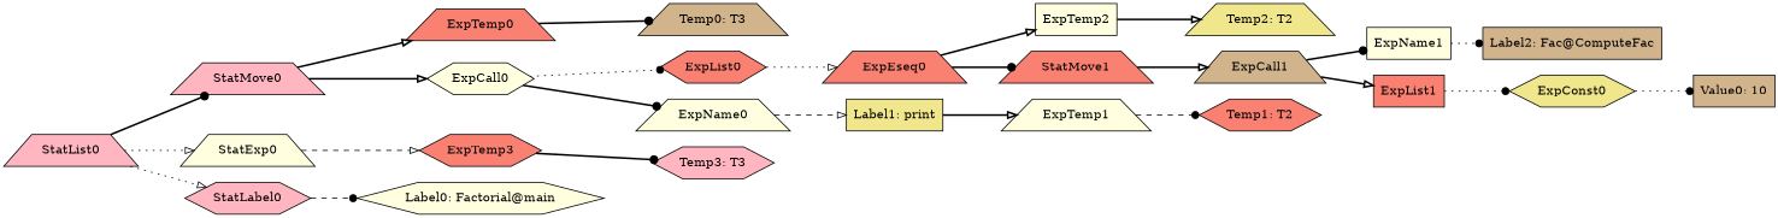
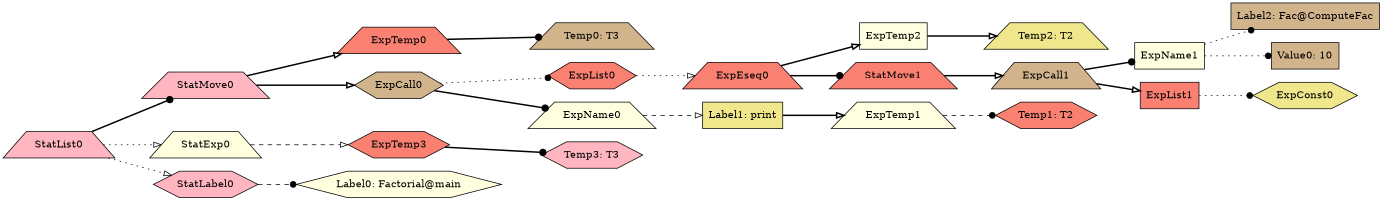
  digraph {
    ordering=out
    rankdir=LR
    node [fillcolor=salmon shape=trapezium style=filled]
    edge [arrowhead=dot style=bold]
    ExpTemp3 [shape=hexagon]
    "Temp3: T3" [fillcolor=lightpink shape=hexagon]
    ExpTemp2 [fillcolor=lightyellow shape=box]
    "Temp2: T2" [fillcolor=khaki]
    ExpEseq0
    StatMove1
    ExpCall1 [fillcolor=tan]
    ExpName1 [fillcolor=lightyellow shape=box]
    ExpList1 [shape=box]
    ExpTemp1 [fillcolor=lightyellow]
    "Temp1: T2" [shape=hexagon]
    ExpConst0 [fillcolor=khaki shape=hexagon]
    "Value0: 10" [fillcolor=tan shape=box]
    StatMove0 [fillcolor=lightpink]
    ExpTemp0
-   ExpCall0 [fillcolor=lightyellow shape=hexagon]
+   ExpCall0 [fillcolor=tan shape=hexagon]
    "Temp0: T3" [fillcolor=tan]
    ExpList0 [shape=hexagon]
    ExpName0 [fillcolor=lightyellow]
    "Label1: print" [fillcolor=khaki shape=box]
    "Label2: Fac@ComputeFac" [fillcolor=tan shape=box]
    StatExp0 [fillcolor=lightyellow]
    StatList0 [fillcolor=lightpink]
    StatLabel0 [fillcolor=lightpink shape=hexagon]
    "Label0: Factorial@main" [fillcolor=lightyellow shape=hexagon]
    ExpTemp3 -> "Temp3: T3"
    ExpTemp2 -> "Temp2: T2" [arrowhead=onormal]
    ExpEseq0 -> ExpTemp2 [arrowhead=onormal]
    ExpEseq0 -> StatMove1
    StatMove1 -> ExpCall1 [arrowhead=onormal]
    ExpCall1 -> ExpName1
    ExpCall1 -> ExpList1 [arrowhead=onormal]
    ExpName1 -> "Label2: Fac@ComputeFac" [style=dotted]
    ExpList1 -> ExpConst0 [style=dotted]
    ExpTemp1 -> "Temp1: T2" [style=dashed]
-   ExpConst0 -> "Value0: 10" [style=dotted]
+   ExpName1 -> "Value0: 10" [style=dotted]
    StatMove0 -> ExpTemp0 [arrowhead=onormal]
    StatMove0 -> ExpCall0 [arrowhead=onormal]
    ExpTemp0 -> "Temp0: T3"
    ExpCall0 -> ExpList0 [style=dotted]
    ExpCall0 -> ExpName0
    ExpList0 -> ExpEseq0 [arrowhead=onormal style=dotted]
    ExpName0 -> "Label1: print" [arrowhead=onormal style=dashed]
    "Label1: print" -> ExpTemp1 [arrowhead=onormal]
    StatExp0 -> ExpTemp3 [arrowhead=onormal style=dashed]
    StatList0 -> StatMove0
    StatList0 -> StatExp0 [arrowhead=onormal style=dotted]
    StatList0 -> StatLabel0 [arrowhead=onormal style=dotted]
    StatLabel0 -> "Label0: Factorial@main" [style=dashed]
  }
